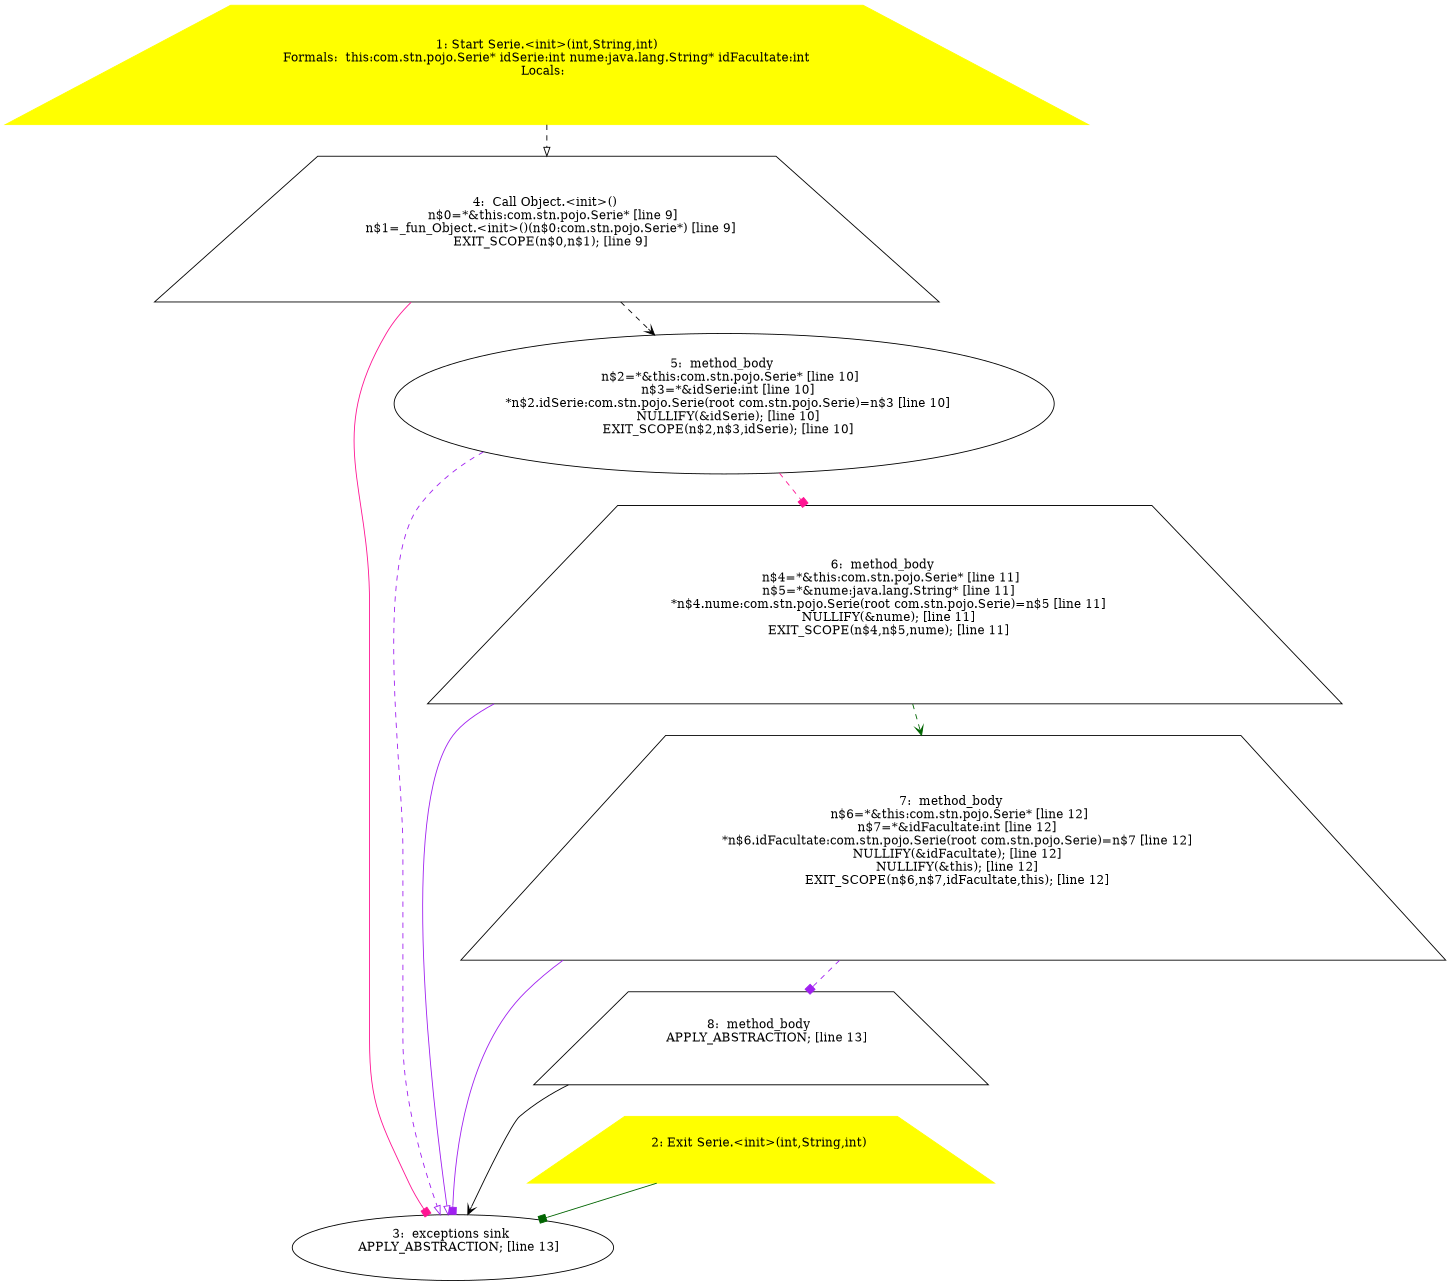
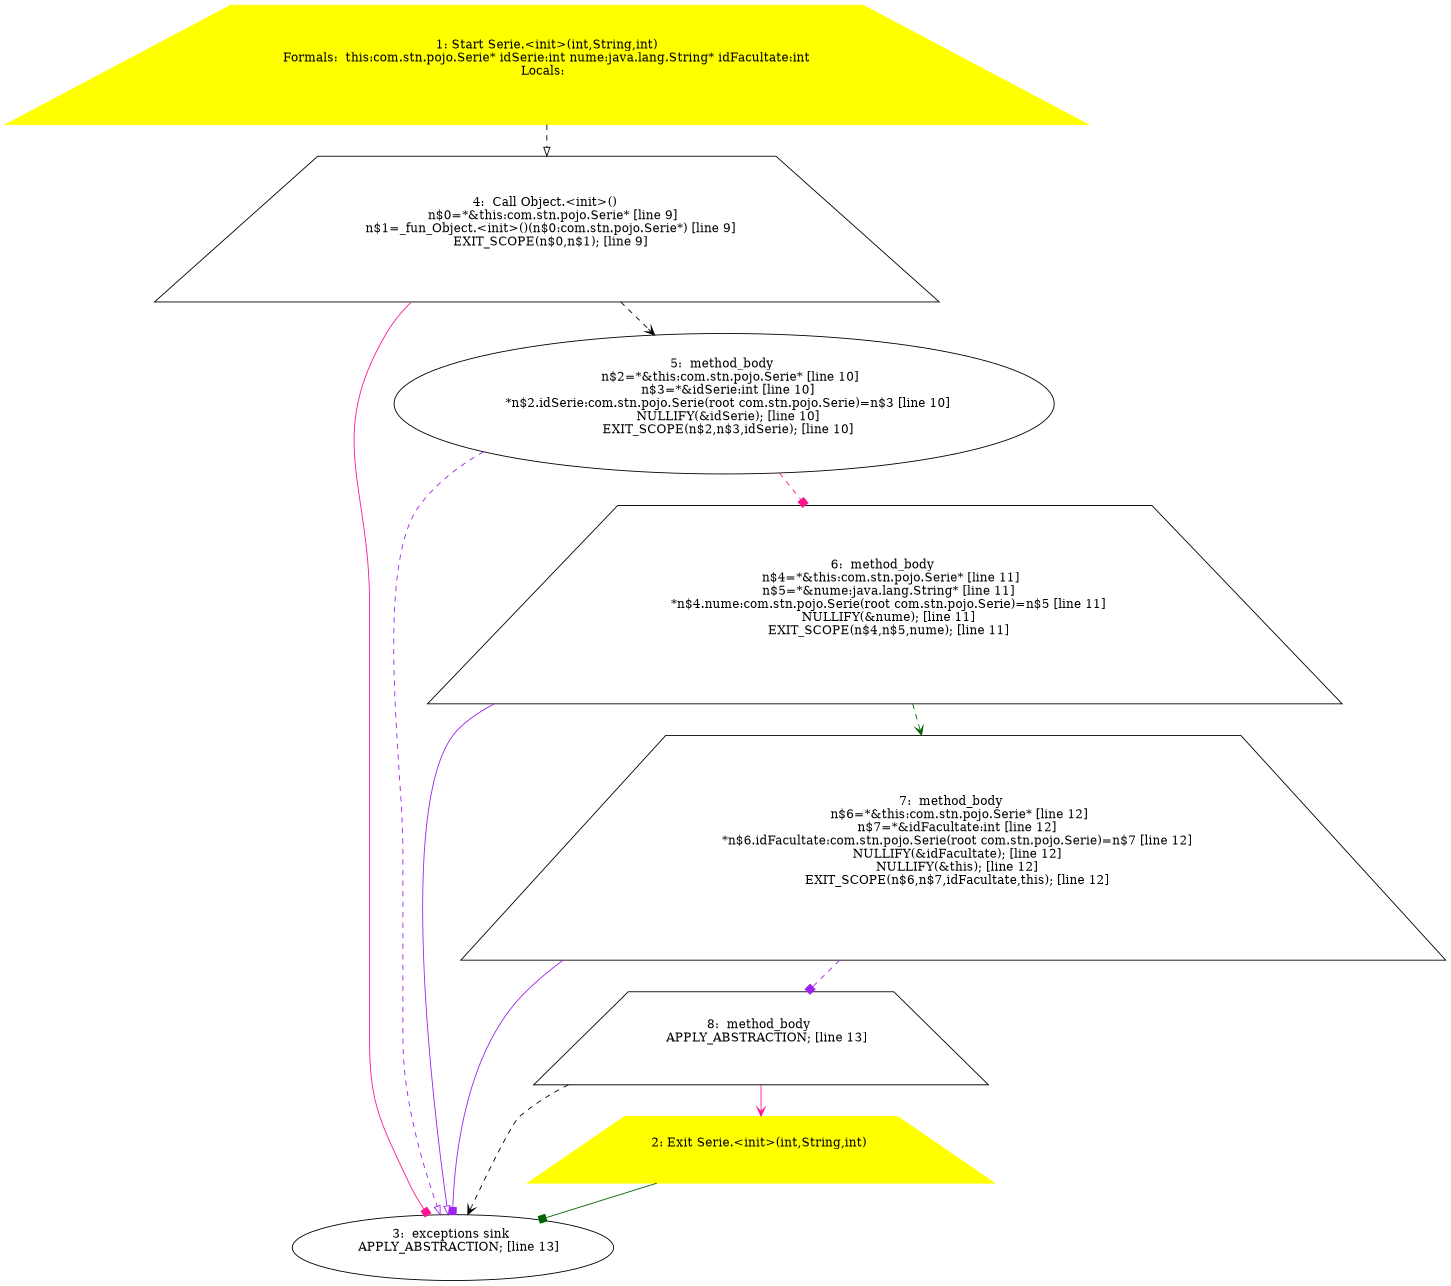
  digraph {
    node [shape=trapezium]
    edge [arrowhead=box color=purple style=dashed]
    n1 [color=yellow label="1: Start Serie.<init>(int,String,int)\nFormals:  this:com.stn.pojo.Serie* idSerie:int nume:java.lang.String* idFacultate:int\nLocals:  \n  " style=filled]
    n2 [label="4:  Call Object.<init>() \n   n$0=*&this:com.stn.pojo.Serie* [line 9]\n  n$1=_fun_Object.<init>()(n$0:com.stn.pojo.Serie*) [line 9]\n  EXIT_SCOPE(n$0,n$1); [line 9]\n "]
    n3 [label="3:  exceptions sink \n   APPLY_ABSTRACTION; [line 13]\n " shape=ellipse]
    n4 [label="5:  method_body \n   n$2=*&this:com.stn.pojo.Serie* [line 10]\n  n$3=*&idSerie:int [line 10]\n  *n$2.idSerie:com.stn.pojo.Serie(root com.stn.pojo.Serie)=n$3 [line 10]\n  NULLIFY(&idSerie); [line 10]\n  EXIT_SCOPE(n$2,n$3,idSerie); [line 10]\n " shape=ellipse]
    n5 [label="6:  method_body \n   n$4=*&this:com.stn.pojo.Serie* [line 11]\n  n$5=*&nume:java.lang.String* [line 11]\n  *n$4.nume:com.stn.pojo.Serie(root com.stn.pojo.Serie)=n$5 [line 11]\n  NULLIFY(&nume); [line 11]\n  EXIT_SCOPE(n$4,n$5,nume); [line 11]\n "]
    n6 [color=yellow label="2: Exit Serie.<init>(int,String,int) \n  " style=filled]
    n7 [label="7:  method_body \n   n$6=*&this:com.stn.pojo.Serie* [line 12]\n  n$7=*&idFacultate:int [line 12]\n  *n$6.idFacultate:com.stn.pojo.Serie(root com.stn.pojo.Serie)=n$7 [line 12]\n  NULLIFY(&idFacultate); [line 12]\n  NULLIFY(&this); [line 12]\n  EXIT_SCOPE(n$6,n$7,idFacultate,this); [line 12]\n "]
    n8 [label="8:  method_body \n   APPLY_ABSTRACTION; [line 13]\n "]
    n1 -> n2 [arrowhead=onormal color=black]
    n2 -> n3 [color=deeppink style=solid]
    n2 -> n4 [arrowhead=vee color=black]
    n4 -> n3 [arrowhead=onormal]
    n4 -> n5 [color=deeppink]
    n5 -> n3 [arrowhead=onormal style=solid]
    n5 -> n7 [arrowhead=vee color=darkgreen]
    n6 -> n3 [color=darkgreen style=solid]
    n7 -> n3 [style=solid]
    n7 -> n8
-   n8 -> n3 [arrowhead=vee color=black style=solid]
+   n8 -> n3 [arrowhead=vee color=black]
+   n8 -> n6 [arrowhead=vee color=deeppink style=solid]
  }
